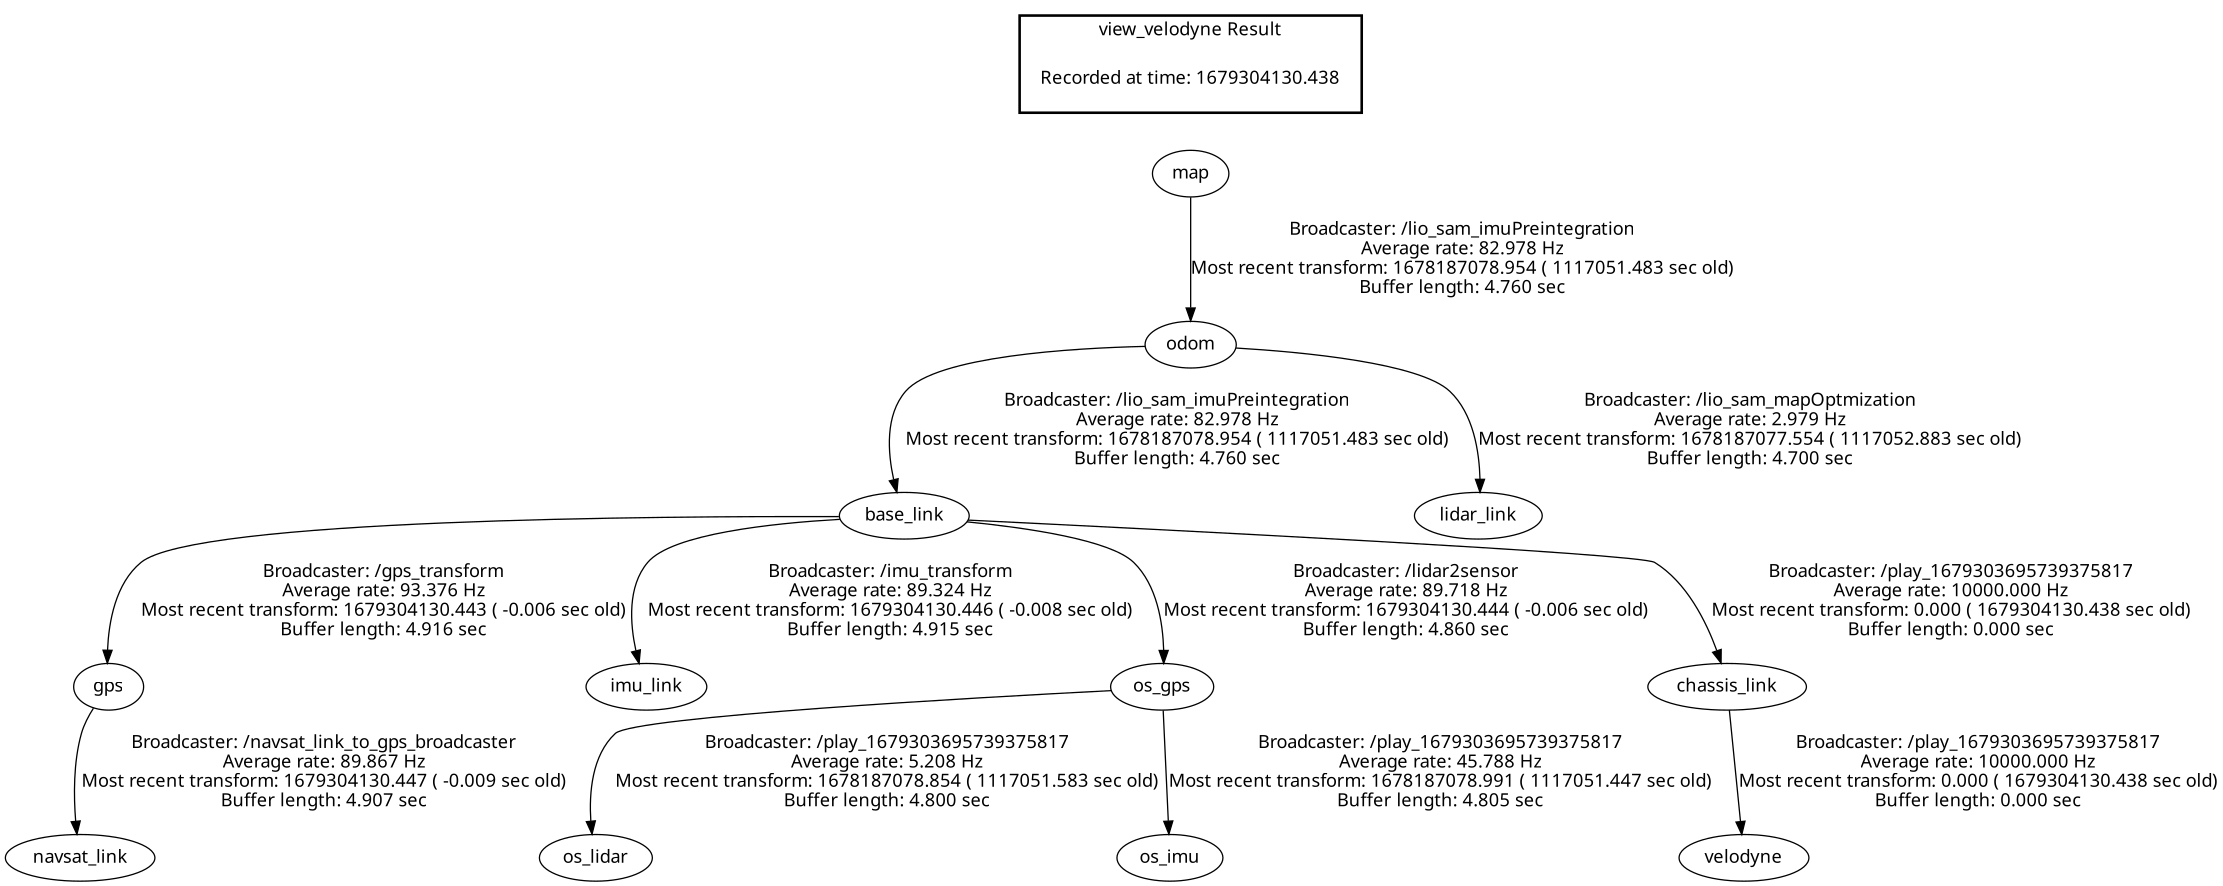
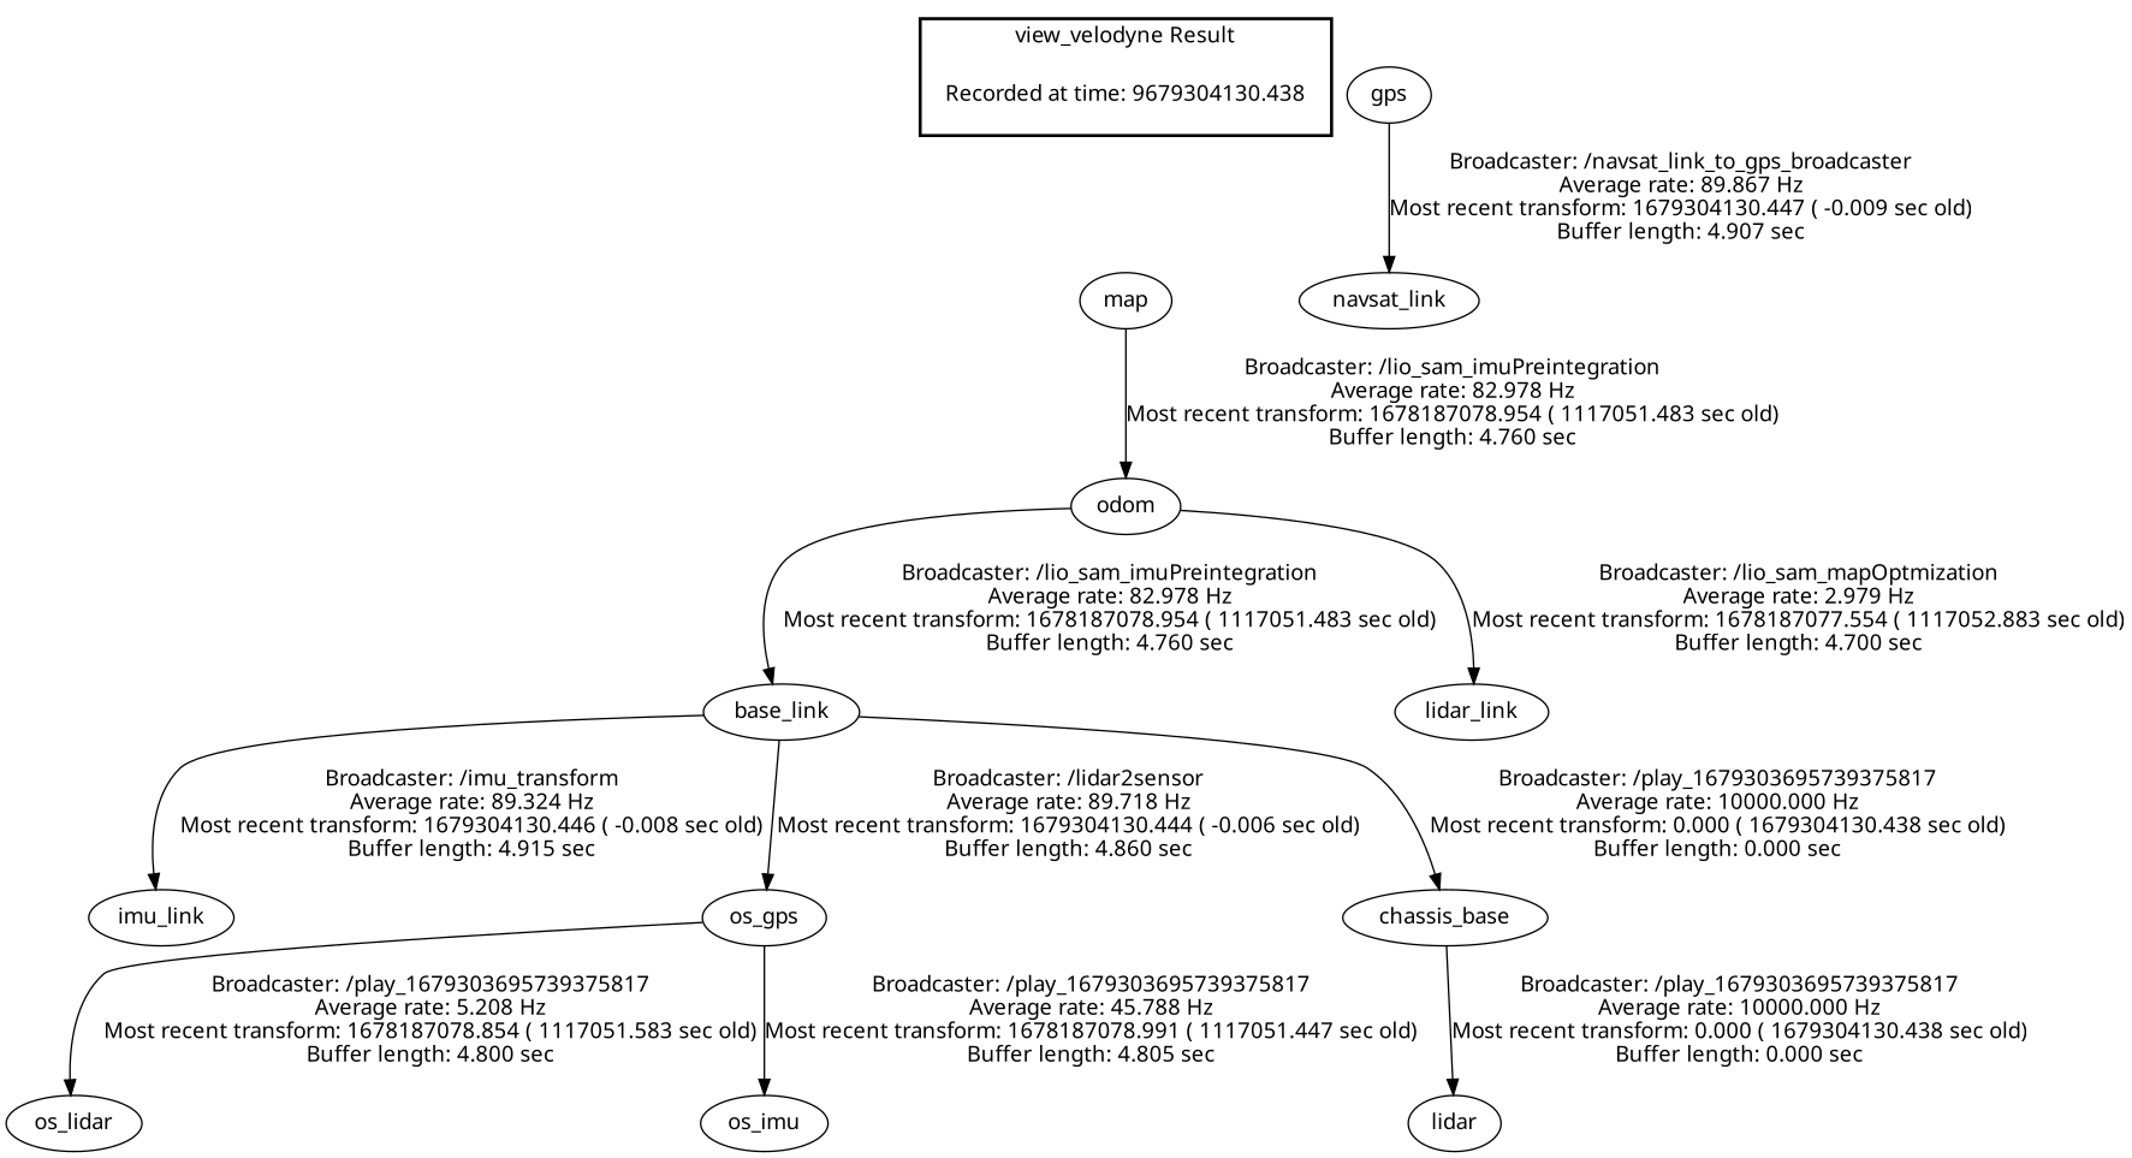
  digraph {
    fontname="Noto Sans"
    node [fontname="Noto Sans"]
    edge [fontname="Noto Sans"]
-   "Recorded at time: 1679304130.438" [shape=plaintext]
+   "Recorded at time: 1679304130.438" [shape=plaintext label="Recorded at time: 9679304130.438"]
    map
    gps
    navsat_link
    base_link
    imu_link
    n7 [label=os_gps]
-   chassis_link
+   chassis_link [label=chassis_base]
    os_lidar
    os_imu
-   velodyne
+   velodyne [label=lidar]
    odom
    lidar_link
    subgraph cluster_1 {
      color=black
      label="view_velodyne Result"
      style=bold
      "Recorded at time: 1679304130.438"
    }
    "Recorded at time: 1679304130.438" -> map [style=invis]
    map -> odom [label="Broadcaster: /lio_sam_imuPreintegration\nAverage rate: 82.978 Hz\nMost recent transform: 1678187078.954 ( 1117051.483 sec old)\nBuffer length: 4.760 sec\n"]
    gps -> navsat_link [label="Broadcaster: /navsat_link_to_gps_broadcaster\nAverage rate: 89.867 Hz\nMost recent transform: 1679304130.447 ( -0.009 sec old)\nBuffer length: 4.907 sec\n"]
-   base_link -> gps [label="Broadcaster: /gps_transform\nAverage rate: 93.376 Hz\nMost recent transform: 1679304130.443 ( -0.006 sec old)\nBuffer length: 4.916 sec\n"]
    base_link -> imu_link [label="Broadcaster: /imu_transform\nAverage rate: 89.324 Hz\nMost recent transform: 1679304130.446 ( -0.008 sec old)\nBuffer length: 4.915 sec\n"]
    base_link -> n7 [label="Broadcaster: /lidar2sensor\nAverage rate: 89.718 Hz\nMost recent transform: 1679304130.444 ( -0.006 sec old)\nBuffer length: 4.860 sec\n"]
    base_link -> chassis_link [label="Broadcaster: /play_1679303695739375817\nAverage rate: 10000.000 Hz\nMost recent transform: 0.000 ( 1679304130.438 sec old)\nBuffer length: 0.000 sec\n"]
    n7 -> os_lidar [label="Broadcaster: /play_1679303695739375817\nAverage rate: 5.208 Hz\nMost recent transform: 1678187078.854 ( 1117051.583 sec old)\nBuffer length: 4.800 sec\n"]
    n7 -> os_imu [label="Broadcaster: /play_1679303695739375817\nAverage rate: 45.788 Hz\nMost recent transform: 1678187078.991 ( 1117051.447 sec old)\nBuffer length: 4.805 sec\n"]
    chassis_link -> velodyne [label="Broadcaster: /play_1679303695739375817\nAverage rate: 10000.000 Hz\nMost recent transform: 0.000 ( 1679304130.438 sec old)\nBuffer length: 0.000 sec\n"]
    odom -> base_link [label="Broadcaster: /lio_sam_imuPreintegration\nAverage rate: 82.978 Hz\nMost recent transform: 1678187078.954 ( 1117051.483 sec old)\nBuffer length: 4.760 sec\n"]
    odom -> lidar_link [label="Broadcaster: /lio_sam_mapOptmization\nAverage rate: 2.979 Hz\nMost recent transform: 1678187077.554 ( 1117052.883 sec old)\nBuffer length: 4.700 sec\n"]
  }
